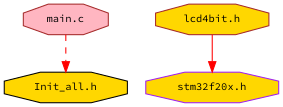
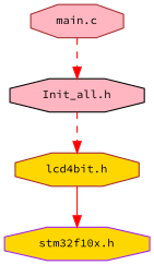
  digraph {
    fontname="Source Code Pro"
    node [color=brown fillcolor=lightpink fontname="Source Code Pro" fontsize=10 shape=octagon style=filled]
    edge [color=red fontname="Source Code Pro" fontsize=10 labelfontname=Helvetica labelfontsize=10 style=dashed]
    n1 [fontcolor=black height=0.2 label="main.c" width=0.4]
-   n2 [color=black fillcolor=gold height=0.2 label="Init_all.h" width=0.4]
+   n2 [color=black height=0.2 label="Init_all.h" width=0.4]
    n3 [fillcolor=gold height=0.2 label="lcd4bit.h" width=0.4]
-   n4 [color=purple fillcolor=gold height=0.2 label="stm32f20x.h" width=0.4]
+   n4 [color=purple fillcolor=gold height=0.2 label="stm32f10x.h" width=0.4]
    n1 -> n2
+   n2 -> n3
    n3 -> n4 [style=solid]
  }
